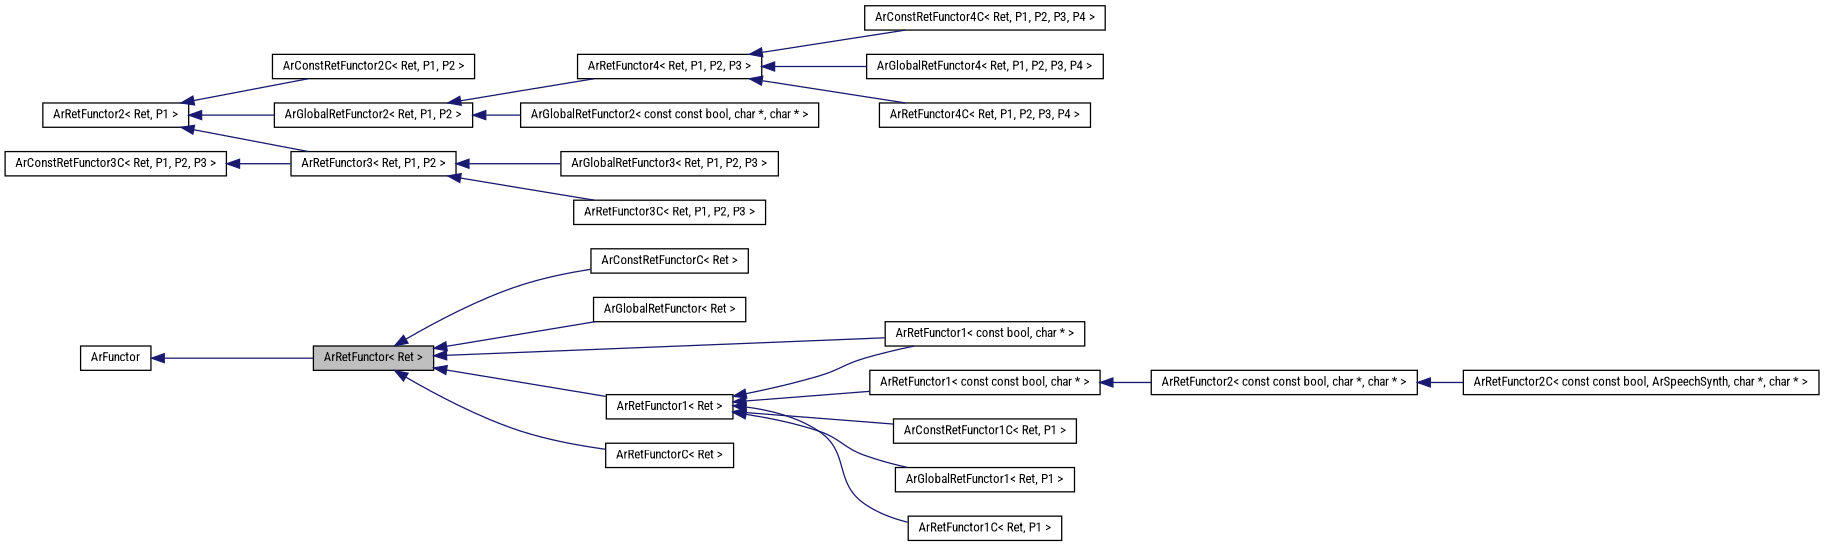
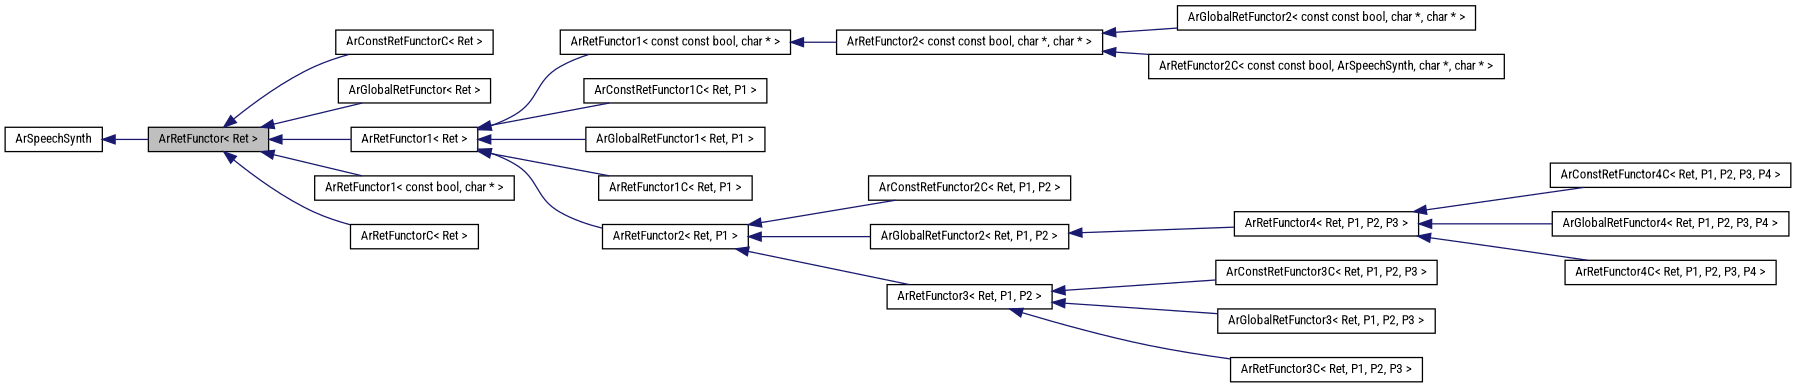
  digraph {
    fontname="Roboto Condensed"
    rankdir=LR
    node [color=black fillcolor=white fontname="Roboto Condensed" fontsize=10 shape=record style=filled]
    edge [color=midnightblue dir=back fontname="Roboto Condensed" fontsize=10 labelfontname=FreeSans labelfontsize=10 style=solid]
    n1 [fillcolor=grey75 fontcolor=black height=0.2 label="ArRetFunctor\< Ret \>" width=0.4]
    n2 [height=0.2 label="ArConstRetFunctorC\< Ret \>" width=0.4]
    n3 [height=0.2 label="ArGlobalRetFunctor\< Ret \>" width=0.4]
    n4 [height=0.2 label="ArRetFunctor1\< Ret \>" width=0.4]
    n5 [height=0.2 label="ArRetFunctor1\< const bool, char * \>" width=0.4]
    n6 [height=0.2 label="ArRetFunctorC\< Ret \>" width=0.4]
    n7 [height=0.2 label="ArRetFunctor1\< const const bool, char * \>" width=0.4]
    n8 [height=0.2 label="ArConstRetFunctor1C\< Ret, P1 \>" width=0.4]
    n9 [height=0.2 label="ArGlobalRetFunctor1\< Ret, P1 \>" width=0.4]
    n10 [height=0.2 label="ArRetFunctor1C\< Ret, P1 \>" width=0.4]
    n11 [height=0.2 label="ArRetFunctor2\< Ret, P1 \>" width=0.4]
    n12 [height=0.2 label="ArRetFunctor2\< const const bool, char *, char * \>" width=0.4]
-   n13 [height=0.2 label=ArFunctor width=0.4]
+   n13 [height=0.2 label=ArSpeechSynth width=0.4]
    n14 [height=0.2 label="ArConstRetFunctor2C\< Ret, P1, P2 \>" width=0.4]
    n15 [height=0.2 label="ArGlobalRetFunctor2\< Ret, P1, P2 \>" width=0.4]
    n16 [height=0.2 label="ArRetFunctor3\< Ret, P1, P2 \>" width=0.4]
    n17 [height=0.2 label="ArRetFunctor4\< Ret, P1, P2, P3 \>" width=0.4]
    n18 [height=0.2 label="ArConstRetFunctor3C\< Ret, P1, P2, P3 \>" width=0.4]
    n19 [height=0.2 label="ArGlobalRetFunctor3\< Ret, P1, P2, P3 \>" width=0.4]
    n20 [height=0.2 label="ArRetFunctor3C\< Ret, P1, P2, P3 \>" width=0.4]
    n21 [height=0.2 label="ArConstRetFunctor4C\< Ret, P1, P2, P3, P4 \>" width=0.4]
    n22 [height=0.2 label="ArGlobalRetFunctor4\< Ret, P1, P2, P3, P4 \>" width=0.4]
    n23 [height=0.2 label="ArRetFunctor4C\< Ret, P1, P2, P3, P4 \>" width=0.4]
    n24 [height=0.2 label="ArGlobalRetFunctor2\< const const bool, char *, char * \>" width=0.4]
    n25 [height=0.2 label="ArRetFunctor2C\< const const bool, ArSpeechSynth, char *, char * \>" width=0.4]
    n1 -> n2
    n1 -> n3
    n1 -> n4
    n1 -> n5
    n1 -> n6
    n4 -> n7
    n4 -> n8
    n4 -> n9
    n4 -> n10
-   n4 -> n5
+   n4 -> n11
    n7 -> n12
    n11 -> n14
    n11 -> n15
    n11 -> n16
-   n15 -> n24
+   n12 -> n24
    n12 -> n25
    n13 -> n1
    n15 -> n17
-   n18 -> n16
+   n16 -> n18
    n16 -> n19
    n16 -> n20
    n17 -> n21
    n17 -> n22
    n17 -> n23
  }
